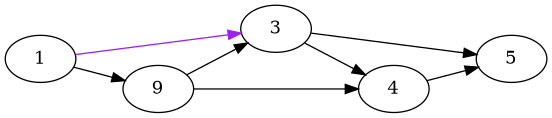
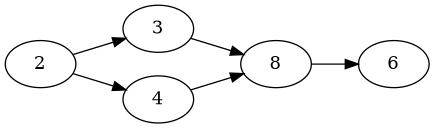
  digraph {
    rankdir=LR
    edge [color=black]
-   1
-   2 [label=9]
+   2
    3
    4
-   5
-   1 -> 2
-   1 -> 3 [color=purple]
+   5 [label=8]
+   6
    2 -> 3
    2 -> 4
-   3 -> 4
    3 -> 5
    4 -> 5
+   5 -> 6
  }
